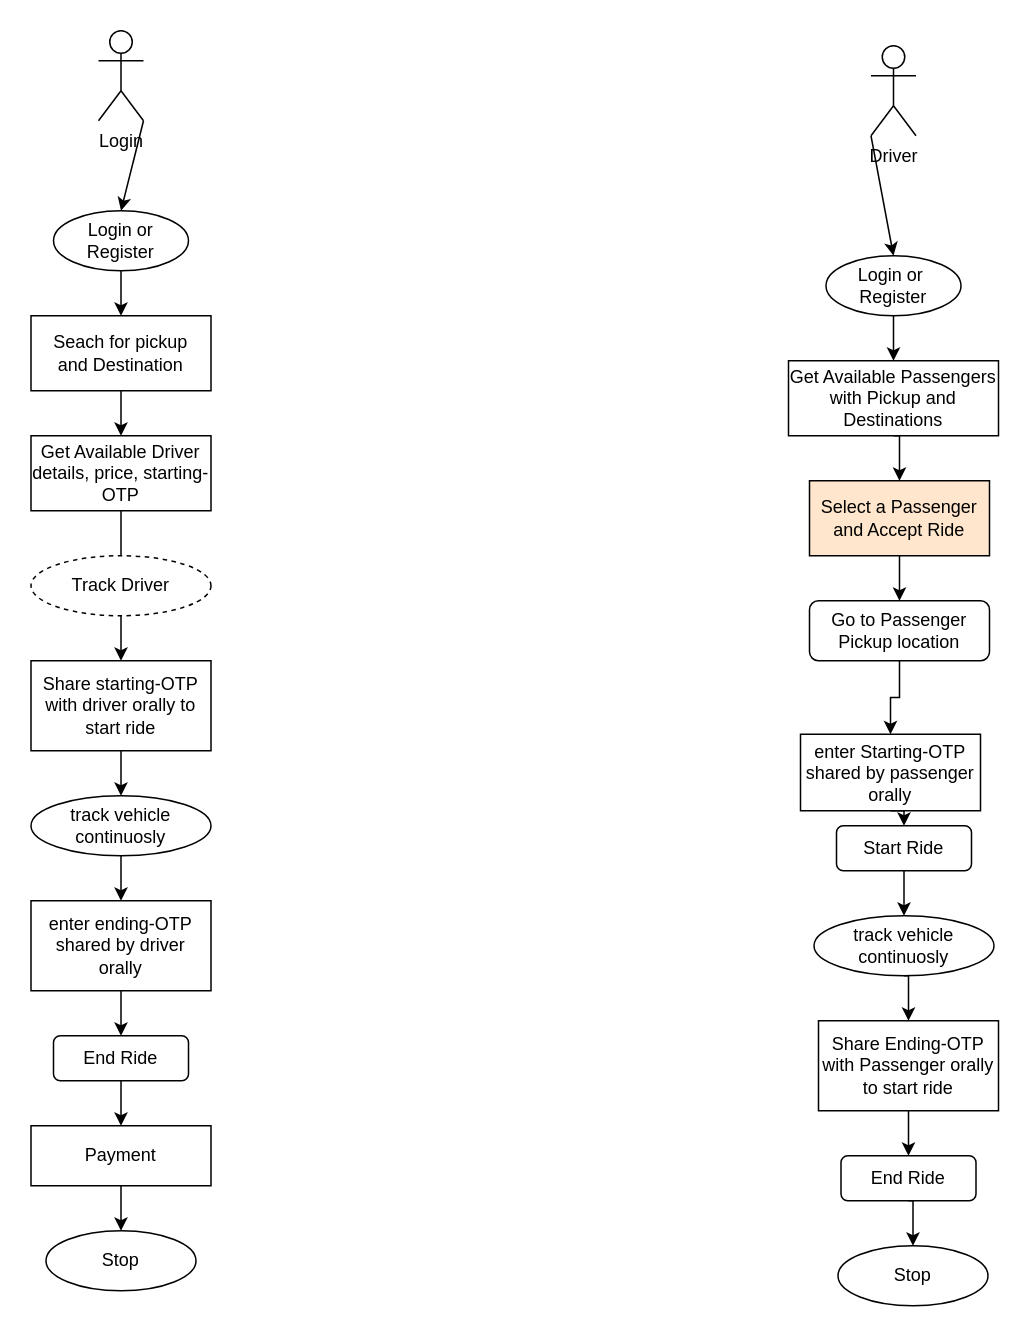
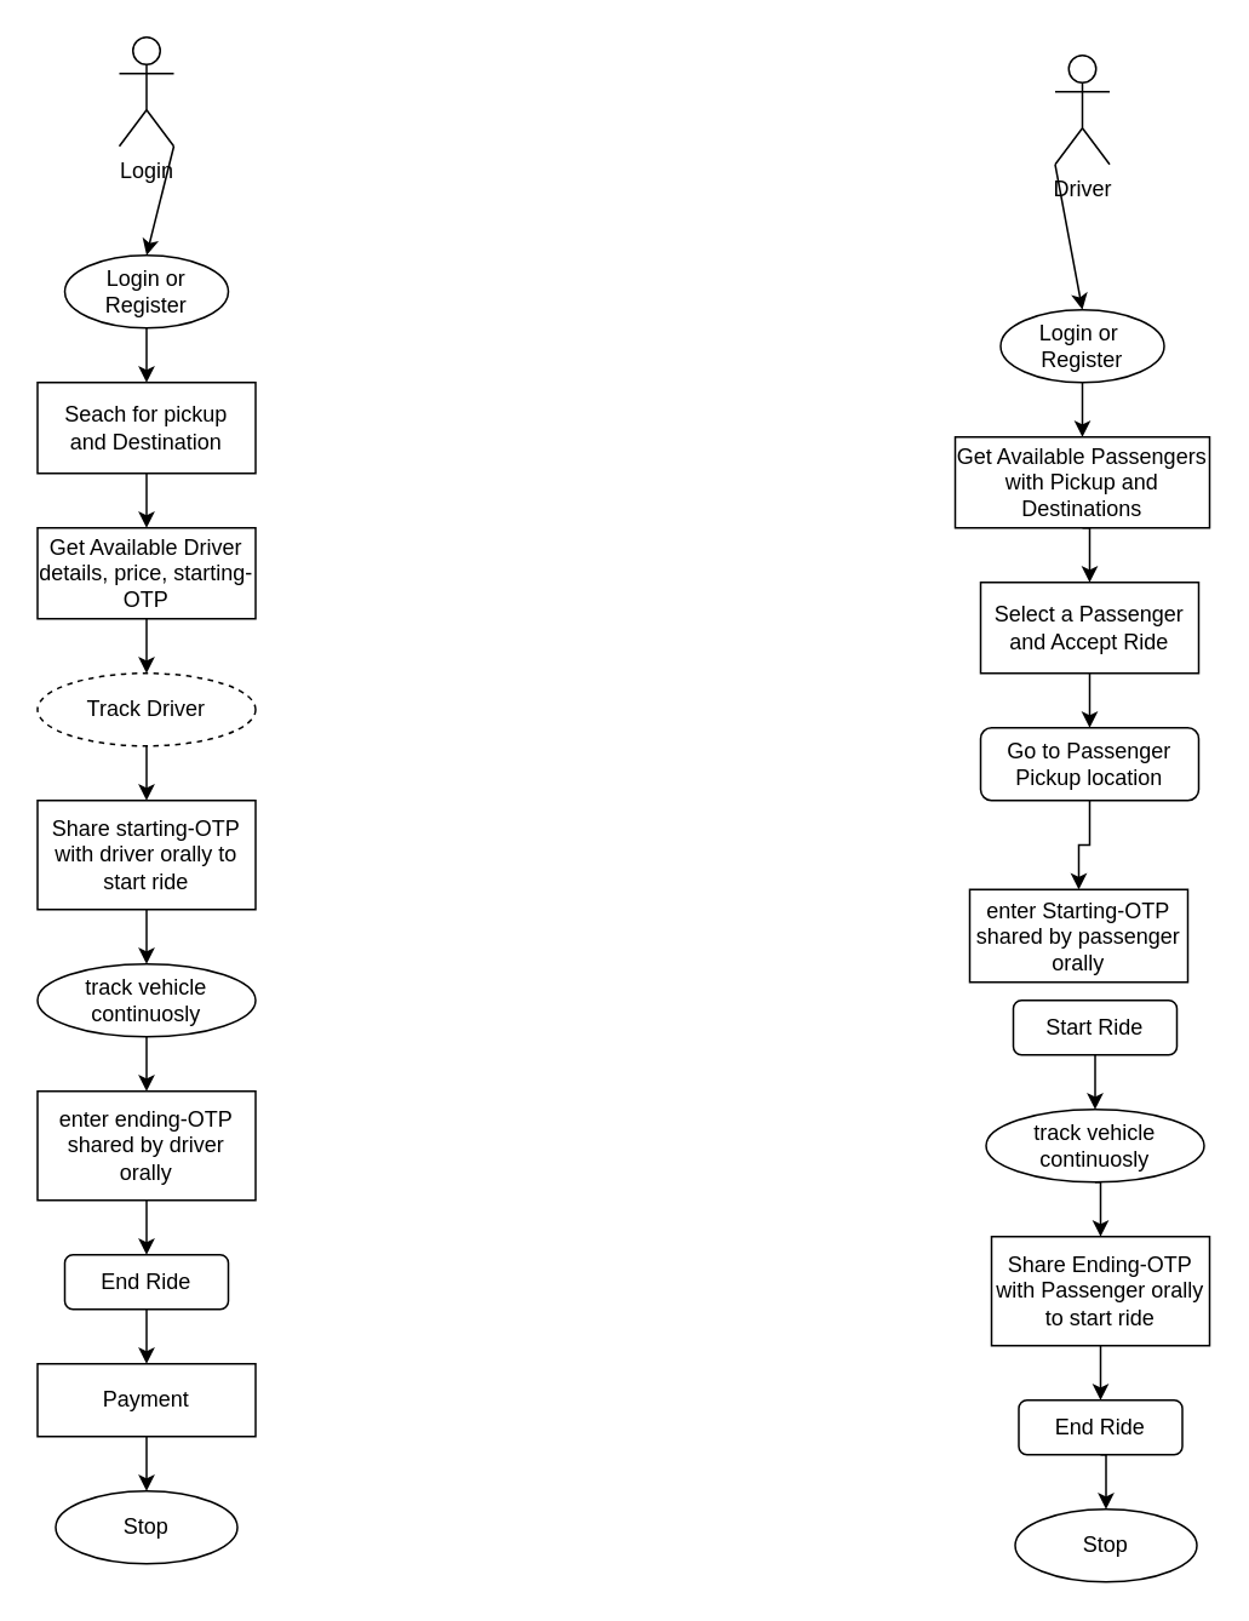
  <mxCell id="0" />
  <mxCell id="1" parent="0" />
  <mxCell id="2" value="Login&lt;br&gt;" style="shape=umlActor;verticalLabelPosition=bottom;verticalAlign=top;html=1;outlineConnect=0;" parent="1" vertex="1"><mxGeometry x="65" y="20" width="30" height="60" as="geometry" /></mxCell>
  <mxCell id="3" value="Driver" style="shape=umlActor;verticalLabelPosition=bottom;verticalAlign=top;html=1;outlineConnect=0;" parent="1" vertex="1"><mxGeometry x="580" y="30" width="30" height="60" as="geometry" /></mxCell>
  <mxCell id="4" style="edgeStyle=orthogonalEdgeStyle;rounded=0;orthogonalLoop=1;jettySize=auto;html=1;exitX=0.5;exitY=1;exitDx=0;exitDy=0;entryX=0.5;entryY=0;entryDx=0;entryDy=0;" parent="1" source="5" target="28" edge="1"><mxGeometry relative="1" as="geometry" /></mxCell>
  <mxCell id="5" value="Login or&amp;nbsp;&lt;br&gt;Register" style="ellipse;whiteSpace=wrap;html=1;" parent="1" vertex="1"><mxGeometry x="550" y="170" width="90" height="40" as="geometry" /></mxCell>
  <mxCell id="6" value="" style="endArrow=classic;html=1;rounded=0;entryX=0.5;entryY=0;entryDx=0;entryDy=0;exitX=0;exitY=1;exitDx=0;exitDy=0;exitPerimeter=0;" parent="1" source="3" target="5" edge="1"><mxGeometry width="50" height="50" relative="1" as="geometry"><mxPoint x="200" y="280" as="sourcePoint" /><mxPoint x="250" y="230" as="targetPoint" /></mxGeometry></mxCell>
  <mxCell id="7" style="edgeStyle=orthogonalEdgeStyle;rounded=0;orthogonalLoop=1;jettySize=auto;html=1;exitX=0.5;exitY=1;exitDx=0;exitDy=0;" parent="1" source="8" target="11" edge="1"><mxGeometry relative="1" as="geometry" /></mxCell>
  <mxCell id="8" value="Login or&lt;br&gt;Register" style="ellipse;whiteSpace=wrap;html=1;" parent="1" vertex="1"><mxGeometry x="35" y="140" width="90" height="40" as="geometry" /></mxCell>
  <mxCell id="9" value="" style="endArrow=classic;html=1;rounded=0;exitX=1;exitY=1;exitDx=0;exitDy=0;exitPerimeter=0;entryX=0.5;entryY=0;entryDx=0;entryDy=0;" parent="1" source="2" target="8" edge="1"><mxGeometry width="50" height="50" relative="1" as="geometry"><mxPoint x="200" y="280" as="sourcePoint" /><mxPoint x="250" y="230" as="targetPoint" /></mxGeometry></mxCell>
  <mxCell id="10" style="edgeStyle=orthogonalEdgeStyle;rounded=0;orthogonalLoop=1;jettySize=auto;html=1;exitX=0.5;exitY=1;exitDx=0;exitDy=0;entryX=0.5;entryY=0;entryDx=0;entryDy=0;" parent="1" source="11" target="13" edge="1"><mxGeometry relative="1" as="geometry" /></mxCell>
  <mxCell id="11" value="Seach for pickup&lt;br&gt;and Destination" style="rounded=0;whiteSpace=wrap;html=1;" parent="1" vertex="1"><mxGeometry x="20" y="210" width="120" height="50" as="geometry" /></mxCell>
- <mxCell id="12" style="edgeStyle=orthogonalEdgeStyle;rounded=0;orthogonalLoop=1;jettySize=auto;html=1;exitX=0.5;exitY=1;exitDx=0;exitDy=0;entryX=0.5;entryY=0;entryDx=0;entryDy=0;endArrow=none;" parent="1" source="13" target="15" edge="1"><mxGeometry relative="1" as="geometry" /></mxCell>
+ <mxCell id="12" style="edgeStyle=orthogonalEdgeStyle;rounded=0;orthogonalLoop=1;jettySize=auto;html=1;exitX=0.5;exitY=1;exitDx=0;exitDy=0;entryX=0.5;entryY=0;entryDx=0;entryDy=0;" parent="1" source="13" target="15" edge="1"><mxGeometry relative="1" as="geometry" /></mxCell>
  <mxCell id="13" value="Get Available Driver details, price, starting-OTP" style="rounded=1;whiteSpace=wrap;html=1;arcSize=0;" parent="1" vertex="1"><mxGeometry x="20" y="290" width="120" height="50" as="geometry" /></mxCell>
  <mxCell id="14" style="edgeStyle=orthogonalEdgeStyle;rounded=0;orthogonalLoop=1;jettySize=auto;html=1;exitX=0.5;exitY=1;exitDx=0;exitDy=0;entryX=0.5;entryY=0;entryDx=0;entryDy=0;" parent="1" source="15" target="17" edge="1"><mxGeometry relative="1" as="geometry" /></mxCell>
  <mxCell id="15" value="Track Driver" style="ellipse;whiteSpace=wrap;html=1;dashed=1;" parent="1" vertex="1"><mxGeometry x="20" y="370" width="120" height="40" as="geometry" /></mxCell>
  <mxCell id="16" style="edgeStyle=orthogonalEdgeStyle;rounded=0;orthogonalLoop=1;jettySize=auto;html=1;exitX=0.5;exitY=1;exitDx=0;exitDy=0;entryX=0.5;entryY=0;entryDx=0;entryDy=0;" parent="1" source="17" target="19" edge="1"><mxGeometry relative="1" as="geometry" /></mxCell>
  <mxCell id="17" value="Share starting-OTP with driver orally to start ride" style="rounded=0;whiteSpace=wrap;html=1;" parent="1" vertex="1"><mxGeometry x="20" y="440" width="120" height="60" as="geometry" /></mxCell>
  <mxCell id="18" style="edgeStyle=orthogonalEdgeStyle;rounded=0;orthogonalLoop=1;jettySize=auto;html=1;exitX=0.5;exitY=1;exitDx=0;exitDy=0;entryX=0.5;entryY=0;entryDx=0;entryDy=0;" parent="1" source="19" target="21" edge="1"><mxGeometry relative="1" as="geometry" /></mxCell>
  <mxCell id="19" value="track vehicle continuosly" style="ellipse;whiteSpace=wrap;html=1;" parent="1" vertex="1"><mxGeometry x="20" y="530" width="120" height="40" as="geometry" /></mxCell>
  <mxCell id="20" style="edgeStyle=orthogonalEdgeStyle;rounded=0;orthogonalLoop=1;jettySize=auto;html=1;exitX=0.5;exitY=1;exitDx=0;exitDy=0;entryX=0.5;entryY=0;entryDx=0;entryDy=0;" parent="1" source="21" target="23" edge="1"><mxGeometry relative="1" as="geometry" /></mxCell>
  <mxCell id="21" value="enter ending-OTP shared by driver orally" style="rounded=0;whiteSpace=wrap;html=1;" parent="1" vertex="1"><mxGeometry x="20" y="600" width="120" height="60" as="geometry" /></mxCell>
  <mxCell id="22" style="edgeStyle=orthogonalEdgeStyle;rounded=0;orthogonalLoop=1;jettySize=auto;html=1;exitX=0.5;exitY=1;exitDx=0;exitDy=0;entryX=0.5;entryY=0;entryDx=0;entryDy=0;" parent="1" source="23" target="25" edge="1"><mxGeometry relative="1" as="geometry" /></mxCell>
  <mxCell id="23" value="End Ride" style="rounded=1;whiteSpace=wrap;html=1;" parent="1" vertex="1"><mxGeometry x="35" y="690" width="90" height="30" as="geometry" /></mxCell>
  <mxCell id="24" style="edgeStyle=orthogonalEdgeStyle;rounded=0;orthogonalLoop=1;jettySize=auto;html=1;exitX=0.5;exitY=1;exitDx=0;exitDy=0;entryX=0.5;entryY=0;entryDx=0;entryDy=0;" parent="1" source="25" target="26" edge="1"><mxGeometry relative="1" as="geometry" /></mxCell>
  <mxCell id="25" value="Payment" style="rounded=0;whiteSpace=wrap;html=1;" parent="1" vertex="1"><mxGeometry x="20" y="750" width="120" height="40" as="geometry" /></mxCell>
  <mxCell id="26" value="Stop" style="ellipse;whiteSpace=wrap;html=1;" parent="1" vertex="1"><mxGeometry x="30" y="820" width="100" height="40" as="geometry" /></mxCell>
  <mxCell id="27" style="edgeStyle=orthogonalEdgeStyle;rounded=0;orthogonalLoop=1;jettySize=auto;html=1;exitX=0.5;exitY=1;exitDx=0;exitDy=0;entryX=0.5;entryY=0;entryDx=0;entryDy=0;" parent="1" source="28" target="30" edge="1"><mxGeometry relative="1" as="geometry" /></mxCell>
  <mxCell id="28" value="Get Available Passengers with Pickup and Destinations" style="rounded=0;whiteSpace=wrap;html=1;" parent="1" vertex="1"><mxGeometry x="525" y="240" width="140" height="50" as="geometry" /></mxCell>
  <mxCell id="29" style="edgeStyle=orthogonalEdgeStyle;rounded=0;orthogonalLoop=1;jettySize=auto;html=1;exitX=0.5;exitY=1;exitDx=0;exitDy=0;entryX=0.5;entryY=0;entryDx=0;entryDy=0;" parent="1" source="30" target="32" edge="1"><mxGeometry relative="1" as="geometry" /></mxCell>
- <mxCell id="30" value="Select a Passenger and Accept Ride" style="rounded=0;whiteSpace=wrap;html=1;fillColor=#ffe6cc;" parent="1" vertex="1"><mxGeometry x="539" y="320" width="120" height="50" as="geometry" /></mxCell>
+ <mxCell id="30" value="Select a Passenger and Accept Ride" style="rounded=0;whiteSpace=wrap;html=1;" parent="1" vertex="1"><mxGeometry x="539" y="320" width="120" height="50" as="geometry" /></mxCell>
  <mxCell id="31" style="edgeStyle=orthogonalEdgeStyle;rounded=0;orthogonalLoop=1;jettySize=auto;html=1;exitX=0.5;exitY=1;exitDx=0;exitDy=0;entryX=0.5;entryY=0;entryDx=0;entryDy=0;" parent="1" source="32" target="34" edge="1"><mxGeometry relative="1" as="geometry" /></mxCell>
  <mxCell id="32" value="Go to Passenger Pickup location" style="rounded=1;whiteSpace=wrap;html=1;" parent="1" vertex="1"><mxGeometry x="539" y="400" width="120" height="40" as="geometry" /></mxCell>
- <mxCell id="33" style="edgeStyle=orthogonalEdgeStyle;rounded=0;orthogonalLoop=1;jettySize=auto;html=1;exitX=0.5;exitY=1;exitDx=0;exitDy=0;entryX=0.5;entryY=0;entryDx=0;entryDy=0;" parent="1" source="34" target="36" edge="1"><mxGeometry relative="1" as="geometry" /></mxCell>
  <mxCell id="34" value="enter Starting-OTP shared by passenger orally" style="rounded=0;whiteSpace=wrap;html=1;" parent="1" vertex="1"><mxGeometry x="533" y="489" width="120" height="51" as="geometry" /></mxCell>
  <mxCell id="35" style="edgeStyle=orthogonalEdgeStyle;rounded=0;orthogonalLoop=1;jettySize=auto;html=1;exitX=0.5;exitY=1;exitDx=0;exitDy=0;entryX=0.5;entryY=0;entryDx=0;entryDy=0;" parent="1" source="36" target="38" edge="1"><mxGeometry relative="1" as="geometry" /></mxCell>
  <mxCell id="36" value="Start Ride" style="rounded=1;whiteSpace=wrap;html=1;" parent="1" vertex="1"><mxGeometry x="557" y="550" width="90" height="30" as="geometry" /></mxCell>
  <mxCell id="37" style="edgeStyle=orthogonalEdgeStyle;rounded=0;orthogonalLoop=1;jettySize=auto;html=1;exitX=0.5;exitY=1;exitDx=0;exitDy=0;entryX=0.5;entryY=0;entryDx=0;entryDy=0;" parent="1" source="38" target="40" edge="1"><mxGeometry relative="1" as="geometry" /></mxCell>
  <mxCell id="38" value="track vehicle continuosly" style="ellipse;whiteSpace=wrap;html=1;" parent="1" vertex="1"><mxGeometry x="542" y="610" width="120" height="40" as="geometry" /></mxCell>
  <mxCell id="39" style="edgeStyle=orthogonalEdgeStyle;rounded=0;orthogonalLoop=1;jettySize=auto;html=1;exitX=0.5;exitY=1;exitDx=0;exitDy=0;entryX=0.5;entryY=0;entryDx=0;entryDy=0;" parent="1" source="40" target="42" edge="1"><mxGeometry relative="1" as="geometry" /></mxCell>
  <mxCell id="40" value="Share Ending-OTP with Passenger orally to start ride" style="rounded=0;whiteSpace=wrap;html=1;" parent="1" vertex="1"><mxGeometry x="545" y="680" width="120" height="60" as="geometry" /></mxCell>
  <mxCell id="41" style="edgeStyle=orthogonalEdgeStyle;rounded=0;orthogonalLoop=1;jettySize=auto;html=1;exitX=0.5;exitY=1;exitDx=0;exitDy=0;entryX=0.5;entryY=0;entryDx=0;entryDy=0;" parent="1" source="42" target="43" edge="1"><mxGeometry relative="1" as="geometry" /></mxCell>
  <mxCell id="42" value="End Ride" style="rounded=1;whiteSpace=wrap;html=1;" parent="1" vertex="1"><mxGeometry x="560" y="770" width="90" height="30" as="geometry" /></mxCell>
  <mxCell id="43" value="Stop" style="ellipse;whiteSpace=wrap;html=1;" parent="1" vertex="1"><mxGeometry x="558" y="830" width="100" height="40" as="geometry" /></mxCell>
